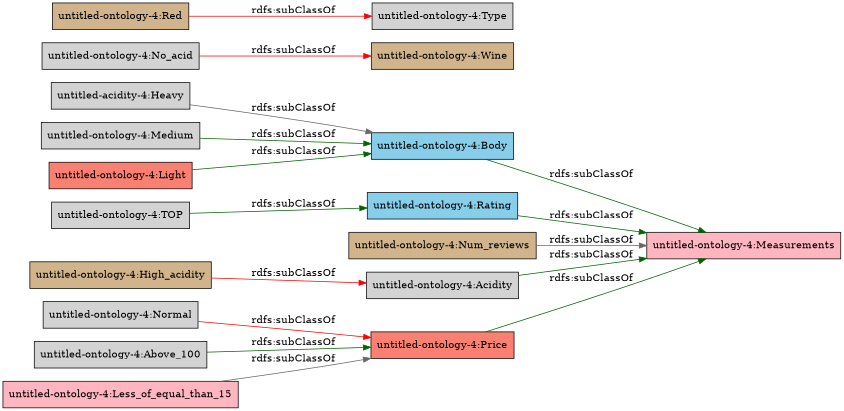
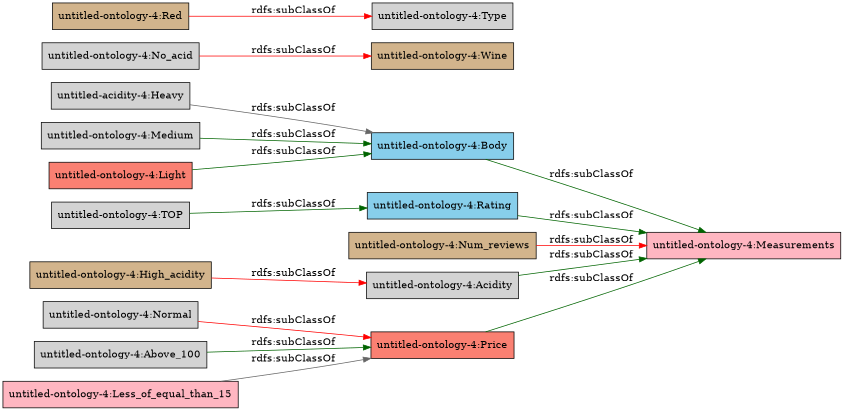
  digraph {
    rankdir=LR
    node [color=black fillcolor=lightgrey shape=rectangle style=filled]
    edge [color=darkgreen]
    "untitled-ontology-4:Price" [fillcolor=salmon]
    "untitled-ontology-4:Measurements" [fillcolor=lightpink]
    "untitled-ontology-4:Wine" [fillcolor=tan]
    "untitled-ontology-4:No_acid"
    n5 [label="untitled-acidity-4:Heavy"]
    "untitled-ontology-4:Body" [fillcolor=skyblue]
    "untitled-ontology-4:Red" [fillcolor=tan]
    "untitled-ontology-4:Type"
    "untitled-ontology-4:Rating" [fillcolor=skyblue]
    "untitled-ontology-4:Normal"
    "untitled-ontology-4:Num_reviews" [fillcolor=tan]
    "untitled-ontology-4:TOP"
    "untitled-ontology-4:Medium"
    "untitled-ontology-4:Above_100"
    "untitled-ontology-4:Acidity"
    "untitled-ontology-4:Light" [fillcolor=salmon]
    "untitled-ontology-4:High_acidity" [fillcolor=tan]
    "untitled-ontology-4:Less_of_equal_than_15" [fillcolor=lightpink]
    "untitled-ontology-4:Price" -> "untitled-ontology-4:Measurements" [label="rdfs:subClassOf"]
    "untitled-ontology-4:No_acid" -> "untitled-ontology-4:Wine" [color=red label="rdfs:subClassOf"]
    n5 -> "untitled-ontology-4:Body" [color=gray40 label="rdfs:subClassOf"]
    "untitled-ontology-4:Body" -> "untitled-ontology-4:Measurements" [label="rdfs:subClassOf"]
    "untitled-ontology-4:Red" -> "untitled-ontology-4:Type" [color=red label="rdfs:subClassOf"]
    "untitled-ontology-4:Rating" -> "untitled-ontology-4:Measurements" [label="rdfs:subClassOf"]
    "untitled-ontology-4:Normal" -> "untitled-ontology-4:Price" [color=red label="rdfs:subClassOf"]
-   "untitled-ontology-4:Num_reviews" -> "untitled-ontology-4:Measurements" [color=gray40 label="rdfs:subClassOf"]
+   "untitled-ontology-4:Num_reviews" -> "untitled-ontology-4:Measurements" [color=red label="rdfs:subClassOf"]
    "untitled-ontology-4:TOP" -> "untitled-ontology-4:Rating" [label="rdfs:subClassOf"]
    "untitled-ontology-4:Medium" -> "untitled-ontology-4:Body" [label="rdfs:subClassOf"]
    "untitled-ontology-4:Above_100" -> "untitled-ontology-4:Price" [label="rdfs:subClassOf"]
    "untitled-ontology-4:Acidity" -> "untitled-ontology-4:Measurements" [label="rdfs:subClassOf"]
    "untitled-ontology-4:Light" -> "untitled-ontology-4:Body" [label="rdfs:subClassOf"]
    "untitled-ontology-4:High_acidity" -> "untitled-ontology-4:Acidity" [color=red label="rdfs:subClassOf"]
    "untitled-ontology-4:Less_of_equal_than_15" -> "untitled-ontology-4:Price" [color=gray40 label="rdfs:subClassOf"]
  }
